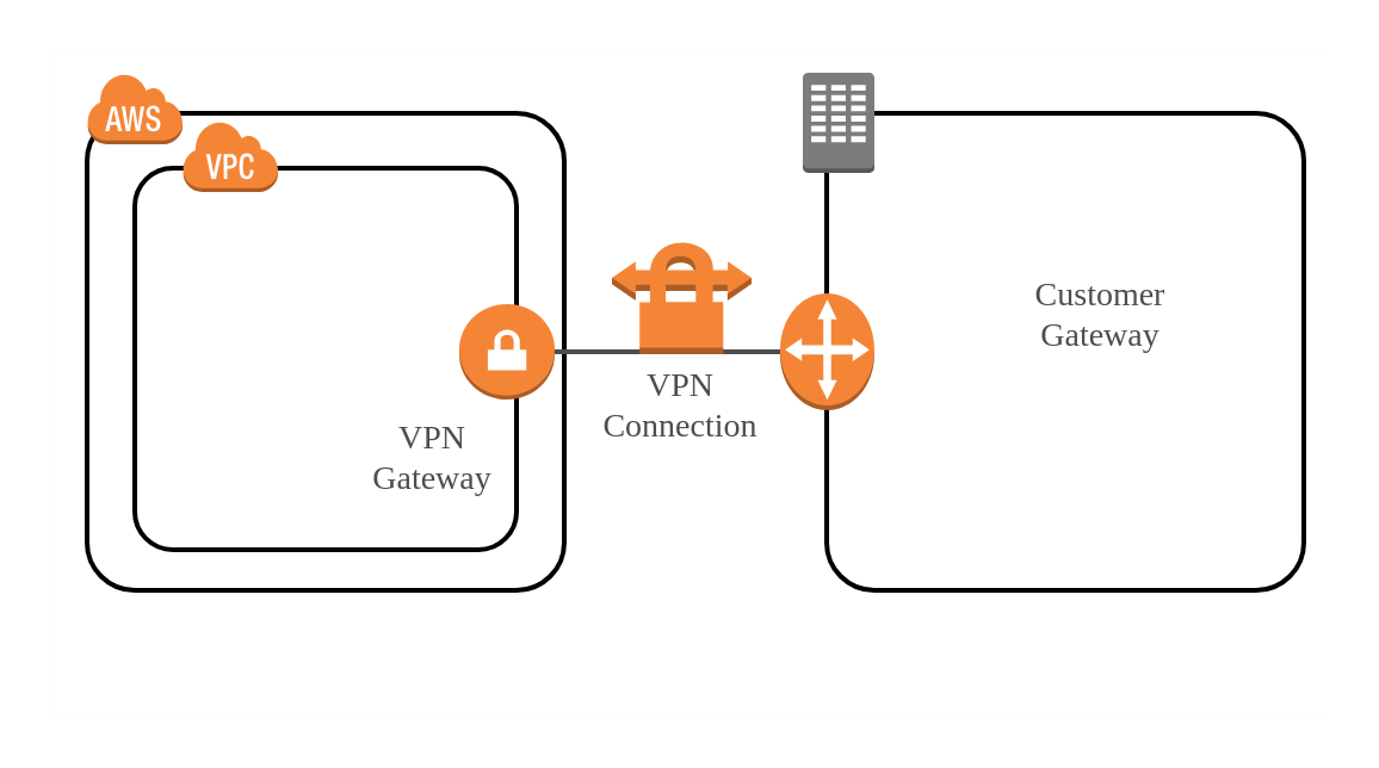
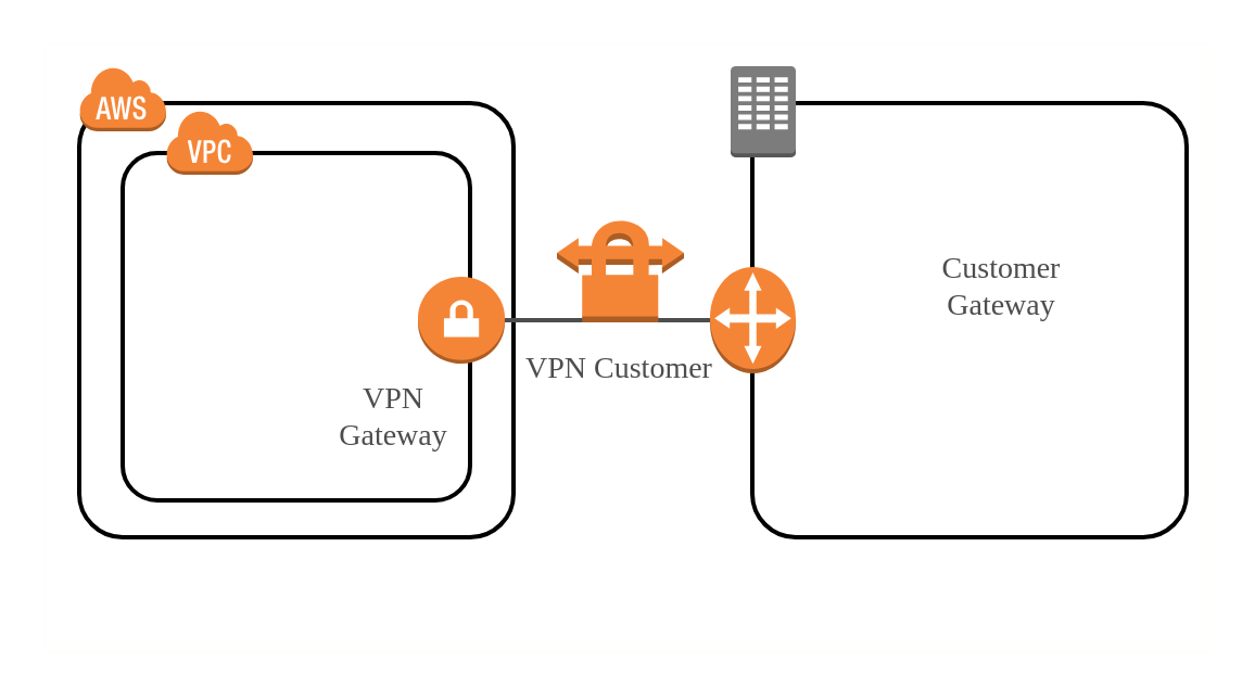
  <mxCell id="0" />
  <mxCell id="1" parent="0" />
  <mxCell id="2" value="" style="rounded=0;whiteSpace=wrap;html=1;fontSize=14;strokeColor=#FEFFFA;" parent="1" vertex="1"><mxGeometry x="20.25" y="20" width="535.75" height="280" as="geometry" /></mxCell>
  <mxCell id="3" value="" style="rounded=1;arcSize=10;dashed=0;fillColor=none;gradientColor=none;strokeWidth=2;fontSize=16;fontColor=#FF9933;" vertex="1" parent="1"><mxGeometry x="36" y="47" width="200" height="200" as="geometry" /></mxCell>
  <mxCell id="4" value="" style="dashed=0;html=1;shape=mxgraph.aws3.cloud;fillColor=#F58536;gradientColor=none;dashed=0;strokeColor=#FEFFFA;fontSize=16;fontColor=#FF9933;" vertex="1" parent="1"><mxGeometry x="36" y="30" width="40" height="30" as="geometry" /></mxCell>
  <mxCell id="5" value="" style="rounded=1;arcSize=10;dashed=0;fillColor=none;gradientColor=none;strokeWidth=2;fontSize=16;fontColor=#FF9933;" vertex="1" parent="1"><mxGeometry x="56" y="70" width="160" height="160" as="geometry" /></mxCell>
  <mxCell id="6" value="" style="dashed=0;html=1;shape=mxgraph.aws3.virtual_private_cloud;fillColor=#F58536;gradientColor=none;dashed=0;strokeColor=#FEFFFA;fontSize=16;fontColor=#FF9933;" vertex="1" parent="1"><mxGeometry x="76" y="50" width="40" height="30" as="geometry" /></mxCell>
  <mxCell id="7" value="" style="outlineConnect=0;dashed=0;verticalLabelPosition=bottom;verticalAlign=top;align=center;html=1;shape=mxgraph.aws3.vpn_gateway;fillColor=#F58536;gradientColor=none;strokeColor=#FEFFFA;fontSize=16;fontColor=#FF9933;" vertex="1" parent="1"><mxGeometry x="192" y="127" width="40" height="40" as="geometry" /></mxCell>
  <mxCell id="8" value="" style="rounded=1;arcSize=10;dashed=0;fillColor=none;gradientColor=none;strokeWidth=2;fontSize=16;fontColor=#FF9933;" vertex="1" parent="1"><mxGeometry x="346" y="47" width="200" height="200" as="geometry" /></mxCell>
  <mxCell id="9" value="" style="dashed=0;html=1;shape=mxgraph.aws3.corporate_data_center;fillColor=#7D7C7C;gradientColor=none;dashed=0;strokeColor=#FEFFFA;fontSize=16;fontColor=#FF9933;" vertex="1" parent="1"><mxGeometry x="336" y="30" width="30" height="42" as="geometry" /></mxCell>
  <mxCell id="10" value="" style="endArrow=none;html=1;strokeColor=#4D4D4D;strokeWidth=2;fontSize=16;fontColor=#FF9933;exitX=1;exitY=0.5;exitDx=0;exitDy=0;exitPerimeter=0;entryX=0;entryY=0.5;entryDx=0;entryDy=0;entryPerimeter=0;" edge="1" parent="1" source="7" target="11"><mxGeometry width="50" height="50" relative="1" as="geometry"><mxPoint x="356" y="210" as="sourcePoint" /><mxPoint x="406" y="160" as="targetPoint" /></mxGeometry></mxCell>
  <mxCell id="11" value="" style="outlineConnect=0;dashed=0;verticalLabelPosition=bottom;verticalAlign=top;align=center;html=1;shape=mxgraph.aws3.customer_gateway;fillColor=#F58536;gradientColor=none;strokeColor=#FEFFFA;fontSize=16;fontColor=#FF9933;" vertex="1" parent="1"><mxGeometry x="326.5" y="122.5" width="39.5" height="49" as="geometry" /></mxCell>
  <mxCell id="12" value="" style="outlineConnect=0;dashed=0;verticalLabelPosition=bottom;verticalAlign=top;align=center;html=1;shape=mxgraph.aws3.vpn_connection;fillColor=#F58536;gradientColor=none;strokeColor=#FEFFFA;fontSize=16;fontColor=#FF9933;" vertex="1" parent="1"><mxGeometry x="256" y="100" width="58.5" height="48" as="geometry" /></mxCell>
  <mxCell id="13" value="VPN Gateway" style="text;html=1;strokeColor=none;fillColor=none;align=center;verticalAlign=middle;whiteSpace=wrap;rounded=0;fontSize=14;fontColor=#4D4D4D;fontFamily=Verdana;" vertex="1" parent="1"><mxGeometry x="161" y="181.5" width="40" height="20" as="geometry" /></mxCell>
  <mxCell id="14" value="Customer Gateway" style="text;html=1;strokeColor=none;fillColor=none;align=center;verticalAlign=middle;whiteSpace=wrap;rounded=0;fontSize=14;fontColor=#4D4D4D;fontFamily=Verdana;" vertex="1" parent="1"><mxGeometry x="441" y="121.5" width="40" height="20" as="geometry" /></mxCell>
- <mxCell id="15" value="VPN Connection" style="text;html=1;strokeColor=none;fillColor=none;align=center;verticalAlign=middle;whiteSpace=wrap;rounded=0;fontSize=14;fontColor=#4D4D4D;fontFamily=Verdana;" vertex="1" parent="1"><mxGeometry x="240.25" y="160" width="90" height="20" as="geometry" /></mxCell>
+ <mxCell id="15" value="VPN Customer" style="text;html=1;strokeColor=none;fillColor=none;align=center;verticalAlign=middle;whiteSpace=wrap;rounded=0;fontSize=14;fontColor=#4D4D4D;fontFamily=Verdana;" vertex="1" parent="1"><mxGeometry x="240.25" y="160" width="90" height="20" as="geometry" /></mxCell>
